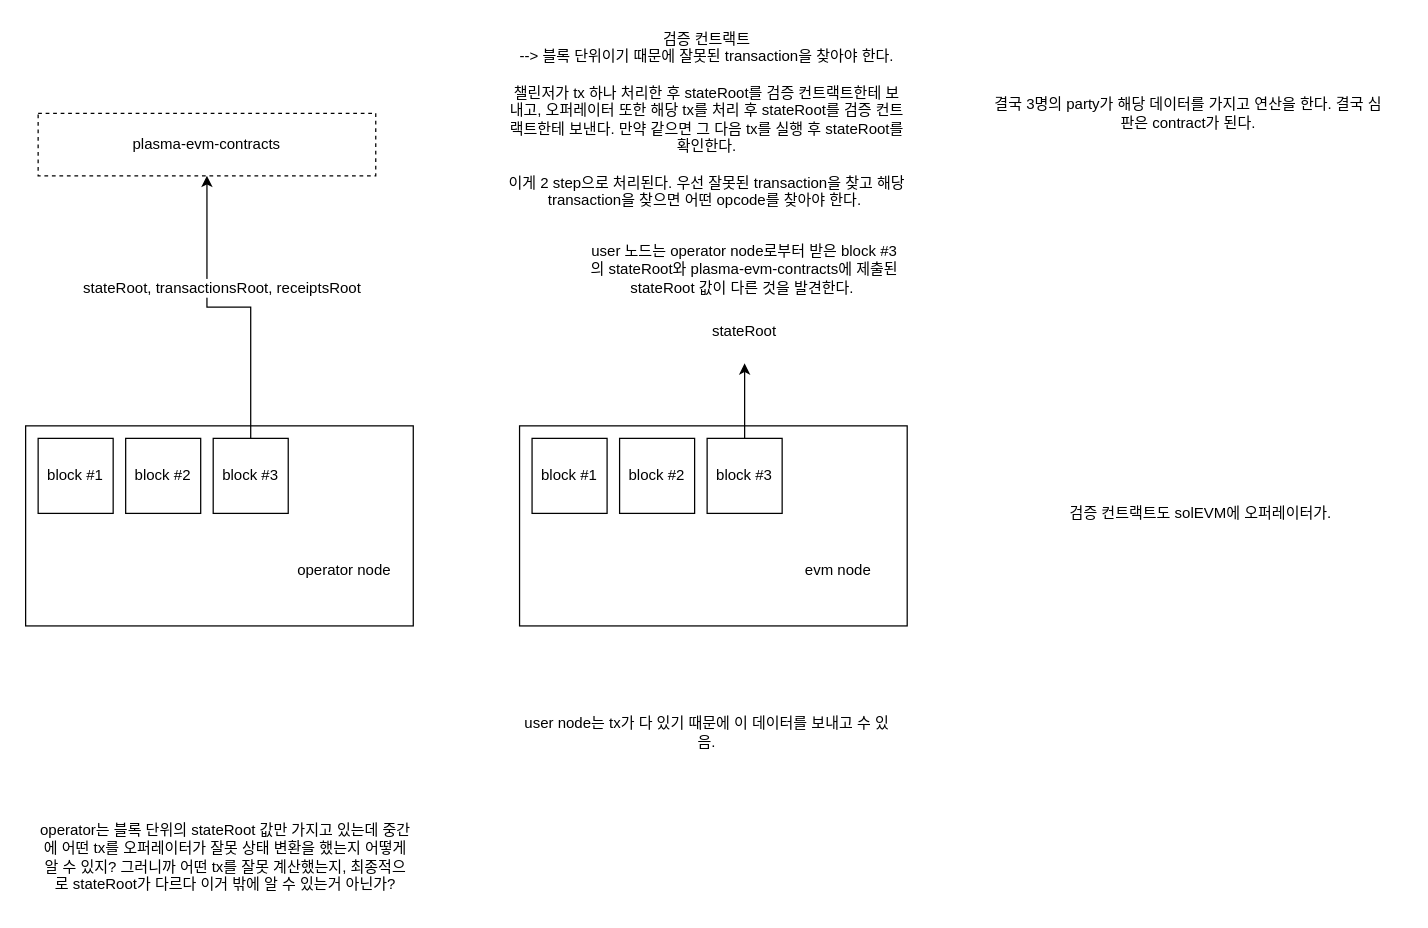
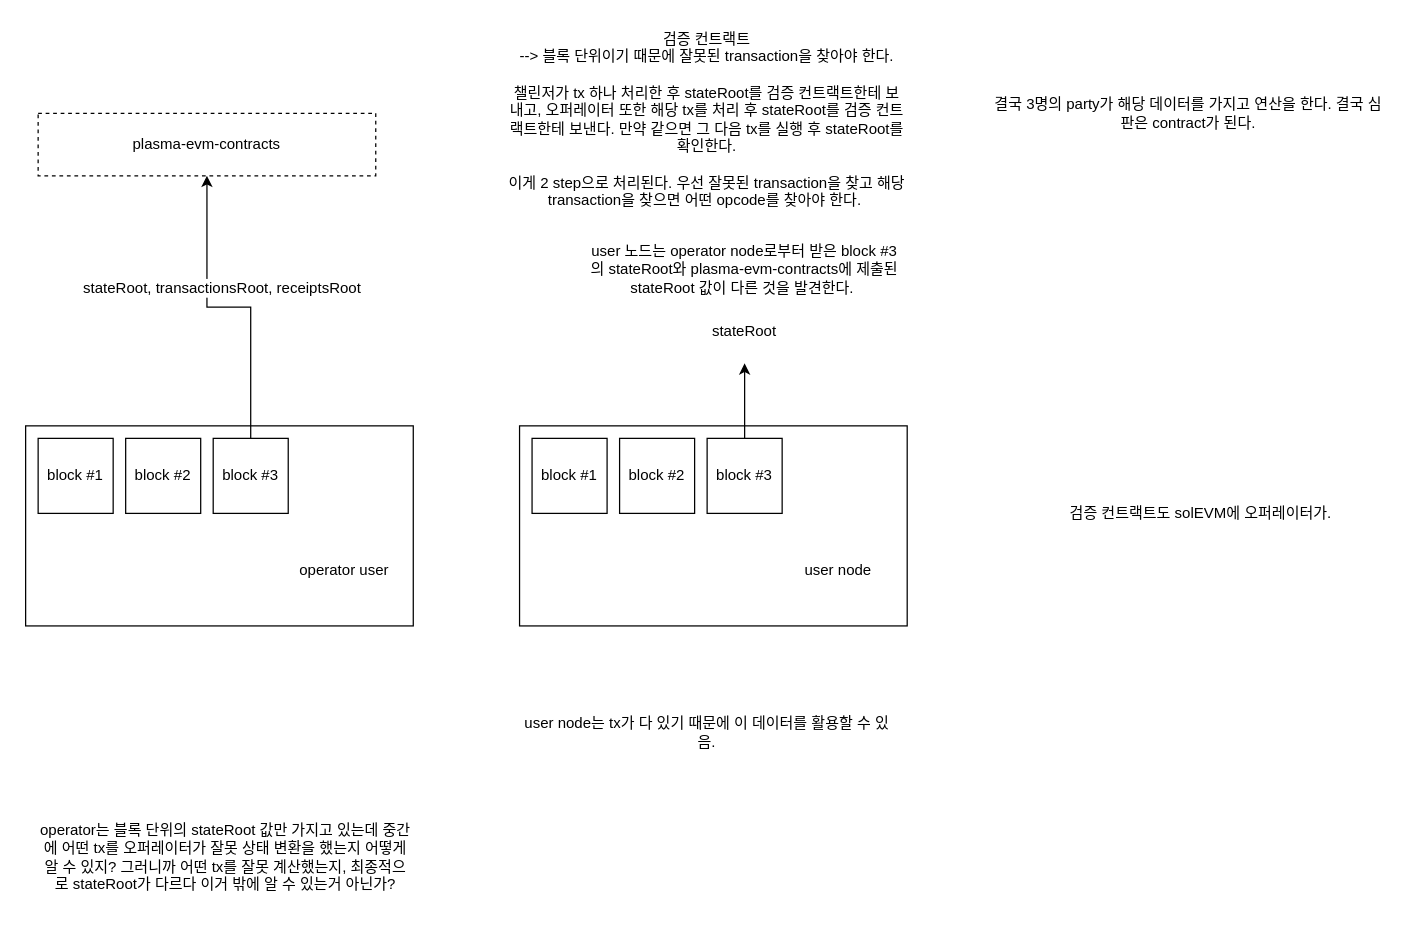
  <mxCell id="0" />
  <mxCell id="1" parent="0" />
  <mxCell id="2" value="&lt;font style=&quot;font-size: 12px&quot;&gt;&lt;font style=&quot;font-size: 12px&quot;&gt;stateRoot&lt;/font&gt;, transactionsRoot, receiptsRoot&lt;/font&gt;&lt;br&gt;" style="edgeStyle=orthogonalEdgeStyle;rounded=0;orthogonalLoop=1;jettySize=auto;html=1;fillColor=none;exitX=0.5;exitY=0;exitDx=0;exitDy=0;" edge="1" parent="1" source="6" target="4"><mxGeometry x="0.048" y="-15" relative="1" as="geometry"><mxPoint as="offset" /></mxGeometry></mxCell>
  <mxCell id="3" value="block #1" style="rounded=0;whiteSpace=wrap;html=1;" vertex="1" parent="1"><mxGeometry x="30" y="350" width="60" height="60" as="geometry" /></mxCell>
  <mxCell id="4" value="plasma-evm-contracts" style="rounded=0;whiteSpace=wrap;html=1;dashed=1;" vertex="1" parent="1"><mxGeometry x="30" y="90" width="270" height="50" as="geometry" /></mxCell>
  <mxCell id="5" value="block #2" style="rounded=0;whiteSpace=wrap;html=1;" vertex="1" parent="1"><mxGeometry x="100" y="350" width="60" height="60" as="geometry" /></mxCell>
  <mxCell id="6" value="block #3" style="rounded=0;whiteSpace=wrap;html=1;" vertex="1" parent="1"><mxGeometry x="170" y="350" width="60" height="60" as="geometry" /></mxCell>
- <mxCell id="7" value="&lt;br&gt;&lt;br&gt;&lt;br&gt;&lt;br&gt;&lt;br&gt;&lt;blockquote style=&quot;margin: 0 0 0 40px ; border: none ; padding: 0px&quot;&gt;&lt;blockquote style=&quot;margin: 0 0 0 40px ; border: none ; padding: 0px&quot;&gt;&lt;blockquote style=&quot;margin: 0 0 0 40px ; border: none ; padding: 0px&quot;&gt;&lt;blockquote style=&quot;margin: 0 0 0 40px ; border: none ; padding: 0px&quot;&gt;&lt;blockquote style=&quot;margin: 0 0 0 40px ; border: none ; padding: 0px&quot;&gt;&lt;div style=&quot;text-align: right&quot;&gt;&lt;span&gt;operator node&lt;/span&gt;&lt;/div&gt;&lt;/blockquote&gt;&lt;/blockquote&gt;&lt;/blockquote&gt;&lt;/blockquote&gt;&lt;/blockquote&gt;" style="rounded=0;whiteSpace=wrap;html=1;fillColor=none;" vertex="1" parent="1"><mxGeometry x="20" y="340" width="310" height="160" as="geometry" /></mxCell>
- <mxCell id="8" value="&lt;br&gt;&lt;br&gt;&lt;br&gt;&lt;br&gt;&lt;br&gt;&lt;blockquote style=&quot;margin: 0 0 0 40px ; border: none ; padding: 0px&quot;&gt;&lt;blockquote style=&quot;margin: 0 0 0 40px ; border: none ; padding: 0px&quot;&gt;&lt;blockquote style=&quot;margin: 0 0 0 40px ; border: none ; padding: 0px&quot;&gt;&lt;blockquote style=&quot;margin: 0 0 0 40px ; border: none ; padding: 0px&quot;&gt;&lt;blockquote style=&quot;margin: 0 0 0 40px ; border: none ; padding: 0px&quot;&gt;&lt;div style=&quot;text-align: right&quot;&gt;&lt;span&gt;evm node&lt;/span&gt;&lt;/div&gt;&lt;/blockquote&gt;&lt;/blockquote&gt;&lt;/blockquote&gt;&lt;/blockquote&gt;&lt;/blockquote&gt;" style="rounded=0;whiteSpace=wrap;html=1;fillColor=none;" vertex="1" parent="1"><mxGeometry x="415" y="340" width="310" height="160" as="geometry" /></mxCell>
+ <mxCell id="7" value="&lt;br&gt;&lt;br&gt;&lt;br&gt;&lt;br&gt;&lt;br&gt;&lt;blockquote style=&quot;margin: 0 0 0 40px ; border: none ; padding: 0px&quot;&gt;&lt;blockquote style=&quot;margin: 0 0 0 40px ; border: none ; padding: 0px&quot;&gt;&lt;blockquote style=&quot;margin: 0 0 0 40px ; border: none ; padding: 0px&quot;&gt;&lt;blockquote style=&quot;margin: 0 0 0 40px ; border: none ; padding: 0px&quot;&gt;&lt;blockquote style=&quot;margin: 0 0 0 40px ; border: none ; padding: 0px&quot;&gt;&lt;div style=&quot;text-align: right&quot;&gt;&lt;span&gt;operator user&lt;/span&gt;&lt;/div&gt;&lt;/blockquote&gt;&lt;/blockquote&gt;&lt;/blockquote&gt;&lt;/blockquote&gt;&lt;/blockquote&gt;" style="rounded=0;whiteSpace=wrap;html=1;fillColor=none;" vertex="1" parent="1"><mxGeometry x="20" y="340" width="310" height="160" as="geometry" /></mxCell>
+ <mxCell id="8" value="&lt;br&gt;&lt;br&gt;&lt;br&gt;&lt;br&gt;&lt;br&gt;&lt;blockquote style=&quot;margin: 0 0 0 40px ; border: none ; padding: 0px&quot;&gt;&lt;blockquote style=&quot;margin: 0 0 0 40px ; border: none ; padding: 0px&quot;&gt;&lt;blockquote style=&quot;margin: 0 0 0 40px ; border: none ; padding: 0px&quot;&gt;&lt;blockquote style=&quot;margin: 0 0 0 40px ; border: none ; padding: 0px&quot;&gt;&lt;blockquote style=&quot;margin: 0 0 0 40px ; border: none ; padding: 0px&quot;&gt;&lt;div style=&quot;text-align: right&quot;&gt;&lt;span&gt;user node&lt;/span&gt;&lt;/div&gt;&lt;/blockquote&gt;&lt;/blockquote&gt;&lt;/blockquote&gt;&lt;/blockquote&gt;&lt;/blockquote&gt;" style="rounded=0;whiteSpace=wrap;html=1;fillColor=none;" vertex="1" parent="1"><mxGeometry x="415" y="340" width="310" height="160" as="geometry" /></mxCell>
  <mxCell id="9" value="block #1" style="rounded=0;whiteSpace=wrap;html=1;" vertex="1" parent="1"><mxGeometry x="425" y="350" width="60" height="60" as="geometry" /></mxCell>
  <mxCell id="10" value="block #2" style="rounded=0;whiteSpace=wrap;html=1;" vertex="1" parent="1"><mxGeometry x="495" y="350" width="60" height="60" as="geometry" /></mxCell>
  <mxCell id="11" style="edgeStyle=orthogonalEdgeStyle;rounded=0;orthogonalLoop=1;jettySize=auto;html=1;" edge="1" parent="1" source="12"><mxGeometry relative="1" as="geometry"><mxPoint x="595" y="290" as="targetPoint" /></mxGeometry></mxCell>
  <mxCell id="12" value="block #3" style="rounded=0;whiteSpace=wrap;html=1;" vertex="1" parent="1"><mxGeometry x="565" y="350" width="60" height="60" as="geometry" /></mxCell>
  <mxCell id="13" value="stateRoot" style="text;html=1;strokeColor=none;fillColor=none;align=center;verticalAlign=middle;whiteSpace=wrap;rounded=0;" vertex="1" parent="1"><mxGeometry x="575" y="250" width="40" height="30" as="geometry" /></mxCell>
  <mxCell id="14" value="user 노드는 operator node로부터 받은 block #3의 stateRoot와 plasma-evm-contracts에 제출된 stateRoot 값이 다른 것을 발견한다.&amp;nbsp;" style="text;html=1;strokeColor=none;fillColor=none;align=center;verticalAlign=middle;whiteSpace=wrap;rounded=0;" vertex="1" parent="1"><mxGeometry x="470" y="180" width="250" height="70" as="geometry" /></mxCell>
- <mxCell id="15" value="user node는 tx가 다 있기 때문에 이 데이터를 보내고 수 있음." style="text;html=1;strokeColor=none;fillColor=none;align=center;verticalAlign=middle;whiteSpace=wrap;rounded=0;" vertex="1" parent="1"><mxGeometry x="415" y="550" width="300" height="70" as="geometry" /></mxCell>
+ <mxCell id="15" value="user node는 tx가 다 있기 때문에 이 데이터를 활용할 수 있음." style="text;html=1;strokeColor=none;fillColor=none;align=center;verticalAlign=middle;whiteSpace=wrap;rounded=0;" vertex="1" parent="1"><mxGeometry x="415" y="550" width="300" height="70" as="geometry" /></mxCell>
  <mxCell id="16" value="operator는 블록 단위의 stateRoot 값만 가지고 있는데 중간에 어떤 tx를 오퍼레이터가 잘못 상태 변환을 했는지 어떻게 알 수 있지? 그러니까 어떤 tx를 잘못 계산했는지, 최종적으로 stateRoot가 다르다 이거 밖에 알 수 있는거 아닌가?" style="text;html=1;strokeColor=none;fillColor=none;align=center;verticalAlign=middle;whiteSpace=wrap;rounded=0;" vertex="1" parent="1"><mxGeometry x="30" y="650" width="300" height="70" as="geometry" /></mxCell>
  <mxCell id="17" value="검증 컨트랙트&lt;br&gt;--&amp;gt; 블록 단위이기 때문에 잘못된 transaction을 찾아야 한다.&lt;br&gt;&lt;br&gt;챌린저가 tx 하나 처리한 후 stateRoot를 검증 컨트랙트한테 보내고, 오퍼레이터 또한 해당 tx를 처리 후 stateRoot를 검증 컨트랙트한테 보낸다. 만약 같으면 그 다음 tx를 실행 후 stateRoot를 확인한다.&lt;br&gt;&lt;br&gt;이게 2 step으로 처리된다. 우선 잘못된 transaction을 찾고 해당 transaction을 찾으면 어떤 opcode를 찾아야 한다.&amp;nbsp;&lt;br&gt;" style="text;html=1;strokeColor=none;fillColor=none;align=center;verticalAlign=middle;whiteSpace=wrap;rounded=0;" vertex="1" parent="1"><mxGeometry x="405" y="20" width="320" height="150" as="geometry" /></mxCell>
  <mxCell id="18" value="결국 3명의 party가 해당 데이터를 가지고 연산을 한다. 결국 심판은 contract가 된다." style="text;html=1;strokeColor=none;fillColor=none;align=center;verticalAlign=middle;whiteSpace=wrap;rounded=0;" vertex="1" parent="1"><mxGeometry x="790" y="30" width="320" height="120" as="geometry" /></mxCell>
  <mxCell id="19" value="검증 컨트랙트도 solEVM에 오퍼레이터가." style="text;html=1;strokeColor=none;fillColor=none;align=center;verticalAlign=middle;whiteSpace=wrap;rounded=0;" vertex="1" parent="1"><mxGeometry x="800" y="350" width="320" height="120" as="geometry" /></mxCell>
